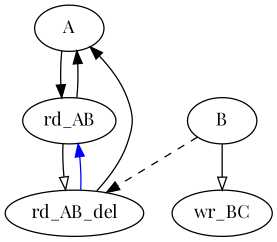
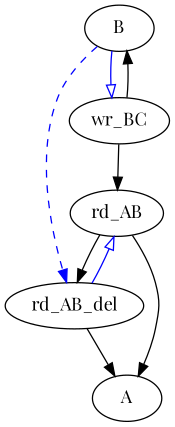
  digraph {
    fontname="Playfair Display"
    node [fontname="Playfair Display"]
    edge [fontname="Playfair Display"]
    A
    rd_AB
    rd_AB_del
    B
    wr_BC
-   A -> rd_AB
+   wr_BC -> rd_AB
    rd_AB -> A [style=solid]
-   rd_AB -> rd_AB_del [arrowhead=onormal]
+   rd_AB -> rd_AB_del
    rd_AB_del -> A
-   rd_AB_del -> rd_AB [arrowhead=normal color=blue]
-   B -> rd_AB_del [style=dashed]
-   B -> wr_BC [arrowhead=onormal color=black]
+   rd_AB_del -> rd_AB [arrowhead=onormal color=blue]
+   B -> rd_AB_del [style=dashed color=blue]
+   B -> wr_BC [arrowhead=onormal color=blue]
+   wr_BC -> B
  }
